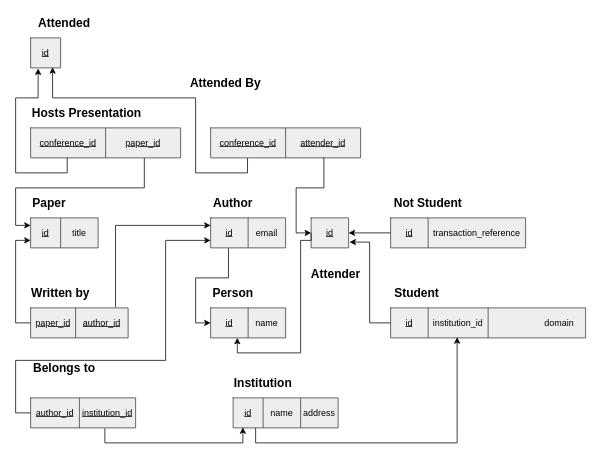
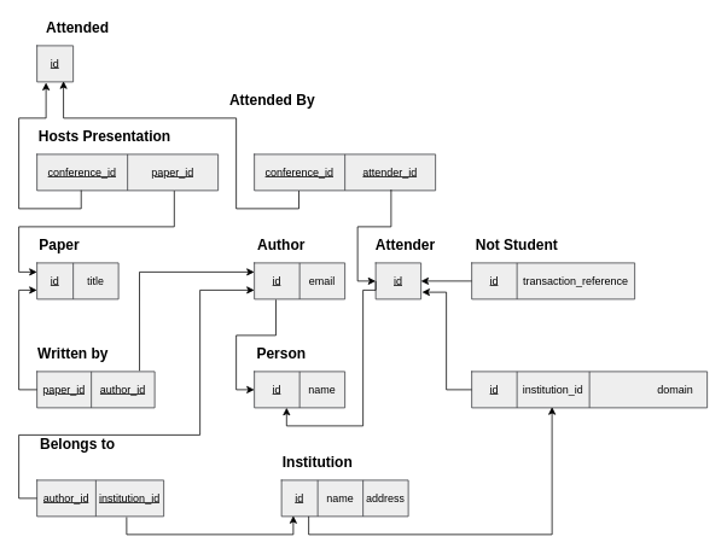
  <mxCell id="0" />
  <mxCell id="1" parent="0" />
  <mxCell id="2" value="" style="shape=table;html=1;whiteSpace=wrap;startSize=0;container=1;collapsible=0;childLayout=tableLayout;fillColor=#eeeeee;strokeColor=#36393d;" parent="1" vertex="1"><mxGeometry x="40" y="50" width="40" height="40" as="geometry" /></mxCell>
  <mxCell id="3" value="" style="shape=partialRectangle;html=1;whiteSpace=wrap;collapsible=0;dropTarget=0;pointerEvents=0;fillColor=none;top=0;left=0;bottom=0;right=0;points=[[0,0.5],[1,0.5]];portConstraint=eastwest;" parent="2" vertex="1"><mxGeometry width="40" height="40" as="geometry" /></mxCell>
  <mxCell id="4" value="&lt;u&gt;id&lt;/u&gt;" style="shape=partialRectangle;html=1;whiteSpace=wrap;connectable=0;fillColor=none;top=0;left=0;bottom=0;right=0;overflow=hidden;" parent="3" vertex="1"><mxGeometry width="40" height="40" as="geometry" /></mxCell>
  <mxCell id="5" value="&lt;span style=&quot;font-size: 16px&quot;&gt;&lt;b&gt;Attended&lt;/b&gt;&lt;/span&gt;" style="text;html=1;strokeColor=none;fillColor=none;align=center;verticalAlign=middle;whiteSpace=wrap;rounded=0;" parent="1" vertex="1"><mxGeometry x="40" y="20" width="90" height="20" as="geometry" /></mxCell>
  <mxCell id="6" value="" style="shape=table;html=1;whiteSpace=wrap;startSize=0;container=1;collapsible=0;childLayout=tableLayout;fillColor=#eeeeee;strokeColor=#36393d;" vertex="1" parent="1"><mxGeometry x="280" y="170" width="200" height="40" as="geometry" /></mxCell>
  <mxCell id="7" value="" style="shape=partialRectangle;html=1;whiteSpace=wrap;collapsible=0;dropTarget=0;pointerEvents=0;fillColor=none;top=0;left=0;bottom=0;right=0;points=[[0,0.5],[1,0.5]];portConstraint=eastwest;" vertex="1" parent="6"><mxGeometry width="200" height="40" as="geometry" /></mxCell>
  <mxCell id="8" value="&lt;u&gt;conference_id&lt;/u&gt;" style="shape=partialRectangle;html=1;whiteSpace=wrap;connectable=0;fillColor=none;top=0;left=0;bottom=0;right=0;overflow=hidden;" vertex="1" parent="7"><mxGeometry width="100" height="40" as="geometry" /></mxCell>
  <mxCell id="9" value="attender_id" style="shape=partialRectangle;html=1;whiteSpace=wrap;connectable=0;fillColor=none;top=0;left=0;bottom=0;right=0;overflow=hidden;fontStyle=4" vertex="1" parent="7"><mxGeometry x="100" width="100" height="40" as="geometry" /></mxCell>
  <mxCell id="10" value="&lt;span style=&quot;font-size: 16px&quot;&gt;&lt;b&gt;Attended By&lt;/b&gt;&lt;/span&gt;" style="text;html=1;strokeColor=none;fillColor=none;align=center;verticalAlign=middle;whiteSpace=wrap;rounded=0;" vertex="1" parent="1"><mxGeometry x="250" y="100" width="100" height="20" as="geometry" /></mxCell>
  <mxCell id="11" value="" style="shape=table;html=1;whiteSpace=wrap;startSize=0;container=1;collapsible=0;childLayout=tableLayout;fillColor=#eeeeee;strokeColor=#36393d;" vertex="1" parent="1"><mxGeometry x="40" y="170" width="200" height="40" as="geometry" /></mxCell>
  <mxCell id="12" value="" style="shape=partialRectangle;html=1;whiteSpace=wrap;collapsible=0;dropTarget=0;pointerEvents=0;fillColor=none;top=0;left=0;bottom=0;right=0;points=[[0,0.5],[1,0.5]];portConstraint=eastwest;" vertex="1" parent="11"><mxGeometry width="200" height="40" as="geometry" /></mxCell>
  <mxCell id="13" value="&lt;u&gt;conference_id&lt;/u&gt;" style="shape=partialRectangle;html=1;whiteSpace=wrap;connectable=0;fillColor=none;top=0;left=0;bottom=0;right=0;overflow=hidden;" vertex="1" parent="12"><mxGeometry width="100" height="40" as="geometry" /></mxCell>
  <mxCell id="14" value="paper_id" style="shape=partialRectangle;html=1;whiteSpace=wrap;connectable=0;fillColor=none;top=0;left=0;bottom=0;right=0;overflow=hidden;fontStyle=4" vertex="1" parent="12"><mxGeometry x="100" width="100" height="40" as="geometry" /></mxCell>
  <mxCell id="15" value="&lt;span style=&quot;font-size: 16px&quot;&gt;&lt;b&gt;Hosts Presentation&lt;/b&gt;&lt;/span&gt;" style="text;html=1;strokeColor=none;fillColor=none;align=center;verticalAlign=middle;whiteSpace=wrap;rounded=0;" vertex="1" parent="1"><mxGeometry x="40" y="140" width="150" height="20" as="geometry" /></mxCell>
  <mxCell id="16" value="" style="shape=table;html=1;whiteSpace=wrap;startSize=0;container=1;collapsible=0;childLayout=tableLayout;fillColor=#eeeeee;strokeColor=#36393d;" vertex="1" parent="1"><mxGeometry x="40" y="290" width="90" height="40" as="geometry" /></mxCell>
  <mxCell id="17" value="" style="shape=partialRectangle;html=1;whiteSpace=wrap;collapsible=0;dropTarget=0;pointerEvents=0;fillColor=none;top=0;left=0;bottom=0;right=0;points=[[0,0.5],[1,0.5]];portConstraint=eastwest;" vertex="1" parent="16"><mxGeometry width="90" height="40" as="geometry" /></mxCell>
  <mxCell id="18" value="&lt;u&gt;id&lt;/u&gt;" style="shape=partialRectangle;html=1;whiteSpace=wrap;connectable=0;fillColor=none;top=0;left=0;bottom=0;right=0;overflow=hidden;" vertex="1" parent="17"><mxGeometry width="40" height="40" as="geometry" /></mxCell>
  <mxCell id="19" value="title" style="shape=partialRectangle;html=1;whiteSpace=wrap;connectable=0;fillColor=none;top=0;left=0;bottom=0;right=0;overflow=hidden;fontStyle=0" vertex="1" parent="17"><mxGeometry x="40" width="50" height="40" as="geometry" /></mxCell>
  <mxCell id="20" value="&lt;span style=&quot;font-size: 16px&quot;&gt;&lt;b&gt;Paper&lt;/b&gt;&lt;/span&gt;" style="text;html=1;strokeColor=none;fillColor=none;align=center;verticalAlign=middle;whiteSpace=wrap;rounded=0;" vertex="1" parent="1"><mxGeometry x="40" y="260" width="50" height="20" as="geometry" /></mxCell>
  <mxCell id="21" value="" style="shape=table;html=1;whiteSpace=wrap;startSize=0;container=1;collapsible=0;childLayout=tableLayout;fillColor=#eeeeee;strokeColor=#36393d;" vertex="1" parent="1"><mxGeometry x="280" y="290" width="100" height="40" as="geometry" /></mxCell>
  <mxCell id="22" value="" style="shape=partialRectangle;html=1;whiteSpace=wrap;collapsible=0;dropTarget=0;pointerEvents=0;fillColor=none;top=0;left=0;bottom=0;right=0;points=[[0,0.5],[1,0.5]];portConstraint=eastwest;" vertex="1" parent="21"><mxGeometry width="100" height="40" as="geometry" /></mxCell>
  <mxCell id="23" value="&lt;u&gt;id&lt;/u&gt;" style="shape=partialRectangle;html=1;whiteSpace=wrap;connectable=0;fillColor=none;top=0;left=0;bottom=0;right=0;overflow=hidden;" vertex="1" parent="22"><mxGeometry width="50" height="40" as="geometry" /></mxCell>
  <mxCell id="24" value="email" style="shape=partialRectangle;html=1;whiteSpace=wrap;connectable=0;fillColor=none;top=0;left=0;bottom=0;right=0;overflow=hidden;" vertex="1" parent="22"><mxGeometry x="50" width="50" height="40" as="geometry" /></mxCell>
  <mxCell id="25" value="&lt;span style=&quot;font-size: 16px&quot;&gt;&lt;b&gt;Author&lt;/b&gt;&lt;/span&gt;" style="text;html=1;strokeColor=none;fillColor=none;align=center;verticalAlign=middle;whiteSpace=wrap;rounded=0;" vertex="1" parent="1"><mxGeometry x="280" y="260" width="60" height="20" as="geometry" /></mxCell>
  <mxCell id="26" value="" style="shape=table;html=1;whiteSpace=wrap;startSize=0;container=1;collapsible=0;childLayout=tableLayout;fillColor=#eeeeee;strokeColor=#36393d;" vertex="1" parent="1"><mxGeometry x="40" y="410" width="130" height="40" as="geometry" /></mxCell>
  <mxCell id="27" value="" style="shape=partialRectangle;html=1;whiteSpace=wrap;collapsible=0;dropTarget=0;pointerEvents=0;fillColor=none;top=0;left=0;bottom=0;right=0;points=[[0,0.5],[1,0.5]];portConstraint=eastwest;" vertex="1" parent="26"><mxGeometry width="130" height="40" as="geometry" /></mxCell>
  <mxCell id="28" value="&lt;u&gt;paper_id&lt;/u&gt;" style="shape=partialRectangle;html=1;whiteSpace=wrap;connectable=0;fillColor=none;top=0;left=0;bottom=0;right=0;overflow=hidden;" vertex="1" parent="27"><mxGeometry width="60" height="40" as="geometry" /></mxCell>
  <mxCell id="29" value="&lt;u&gt;author_id&lt;/u&gt;" style="shape=partialRectangle;html=1;whiteSpace=wrap;connectable=0;fillColor=none;top=0;left=0;bottom=0;right=0;overflow=hidden;fontStyle=0" vertex="1" parent="27"><mxGeometry x="60" width="70" height="40" as="geometry" /></mxCell>
  <mxCell id="30" value="&lt;span style=&quot;font-size: 16px&quot;&gt;&lt;b&gt;Written by&lt;/b&gt;&lt;/span&gt;" style="text;html=1;strokeColor=none;fillColor=none;align=center;verticalAlign=middle;whiteSpace=wrap;rounded=0;" vertex="1" parent="1"><mxGeometry x="40" y="380" width="80" height="20" as="geometry" /></mxCell>
  <mxCell id="31" value="" style="shape=table;html=1;whiteSpace=wrap;startSize=0;container=1;collapsible=0;childLayout=tableLayout;fillColor=#eeeeee;strokeColor=#36393d;" vertex="1" parent="1"><mxGeometry x="414" y="290" width="50" height="40" as="geometry" /></mxCell>
  <mxCell id="32" value="" style="shape=partialRectangle;html=1;whiteSpace=wrap;collapsible=0;dropTarget=0;pointerEvents=0;fillColor=none;top=0;left=0;bottom=0;right=0;points=[[0,0.5],[1,0.5]];portConstraint=eastwest;" vertex="1" parent="31"><mxGeometry width="50" height="40" as="geometry" /></mxCell>
  <mxCell id="33" value="&lt;u&gt;id&lt;/u&gt;" style="shape=partialRectangle;html=1;whiteSpace=wrap;connectable=0;fillColor=none;top=0;left=0;bottom=0;right=0;overflow=hidden;" vertex="1" parent="32"><mxGeometry width="50" height="40" as="geometry" /></mxCell>
- <mxCell id="34" value="&lt;span style=&quot;font-size: 16px&quot;&gt;&lt;b&gt;Attender&lt;/b&gt;&lt;/span&gt;" style="text;html=1;strokeColor=none;fillColor=none;align=center;verticalAlign=middle;whiteSpace=wrap;rounded=0;" vertex="1" parent="1"><mxGeometry x="414" y="355" width="66" height="20" as="geometry" /></mxCell>
+ <mxCell id="34" value="&lt;span style=&quot;font-size: 16px&quot;&gt;&lt;b&gt;Attender&lt;/b&gt;&lt;/span&gt;" style="text;html=1;strokeColor=none;fillColor=none;align=center;verticalAlign=middle;whiteSpace=wrap;rounded=0;" vertex="1" parent="1"><mxGeometry x="414" y="260" width="66" height="20" as="geometry" /></mxCell>
  <mxCell id="35" value="" style="shape=table;html=1;whiteSpace=wrap;startSize=0;container=1;collapsible=0;childLayout=tableLayout;fillColor=#eeeeee;strokeColor=#36393d;" vertex="1" parent="1"><mxGeometry x="280" y="410" width="100" height="40" as="geometry" /></mxCell>
  <mxCell id="36" value="" style="shape=partialRectangle;html=1;whiteSpace=wrap;collapsible=0;dropTarget=0;pointerEvents=0;fillColor=none;top=0;left=0;bottom=0;right=0;points=[[0,0.5],[1,0.5]];portConstraint=eastwest;" vertex="1" parent="35"><mxGeometry width="100" height="40" as="geometry" /></mxCell>
  <mxCell id="37" value="&lt;u&gt;id&lt;/u&gt;" style="shape=partialRectangle;html=1;whiteSpace=wrap;connectable=0;fillColor=none;top=0;left=0;bottom=0;right=0;overflow=hidden;" vertex="1" parent="36"><mxGeometry width="50" height="40" as="geometry" /></mxCell>
  <mxCell id="38" value="name" style="shape=partialRectangle;html=1;whiteSpace=wrap;connectable=0;fillColor=none;top=0;left=0;bottom=0;right=0;overflow=hidden;" vertex="1" parent="36"><mxGeometry x="50" width="50" height="40" as="geometry" /></mxCell>
  <mxCell id="39" value="&lt;span style=&quot;font-size: 16px&quot;&gt;&lt;b&gt;Person&lt;/b&gt;&lt;/span&gt;" style="text;html=1;strokeColor=none;fillColor=none;align=center;verticalAlign=middle;whiteSpace=wrap;rounded=0;" vertex="1" parent="1"><mxGeometry x="280" y="380" width="60" height="20" as="geometry" /></mxCell>
  <mxCell id="40" value="" style="shape=table;html=1;whiteSpace=wrap;startSize=0;container=1;collapsible=0;childLayout=tableLayout;fillColor=#eeeeee;strokeColor=#36393d;" vertex="1" parent="1"><mxGeometry x="40" y="530" width="140" height="40" as="geometry" /></mxCell>
  <mxCell id="41" value="" style="shape=partialRectangle;html=1;whiteSpace=wrap;collapsible=0;dropTarget=0;pointerEvents=0;fillColor=none;top=0;left=0;bottom=0;right=0;points=[[0,0.5],[1,0.5]];portConstraint=eastwest;" vertex="1" parent="40"><mxGeometry width="140" height="40" as="geometry" /></mxCell>
  <mxCell id="42" value="&lt;u&gt;author_id&lt;/u&gt;" style="shape=partialRectangle;html=1;whiteSpace=wrap;connectable=0;fillColor=none;top=0;left=0;bottom=0;right=0;overflow=hidden;" vertex="1" parent="41"><mxGeometry width="65" height="40" as="geometry" /></mxCell>
  <mxCell id="43" value="&lt;u&gt;institution_id&lt;/u&gt;" style="shape=partialRectangle;html=1;whiteSpace=wrap;connectable=0;fillColor=none;top=0;left=0;bottom=0;right=0;overflow=hidden;fontStyle=0" vertex="1" parent="41"><mxGeometry x="65" width="75" height="40" as="geometry" /></mxCell>
  <mxCell id="44" value="&lt;span style=&quot;font-size: 16px&quot;&gt;&lt;b&gt;Belongs to&lt;/b&gt;&lt;/span&gt;" style="text;html=1;strokeColor=none;fillColor=none;align=center;verticalAlign=middle;whiteSpace=wrap;rounded=0;" vertex="1" parent="1"><mxGeometry x="40" y="480" width="90" height="20" as="geometry" /></mxCell>
  <mxCell id="45" value="" style="shape=table;html=1;whiteSpace=wrap;startSize=0;container=1;collapsible=0;childLayout=tableLayout;fillColor=#eeeeee;strokeColor=#36393d;" vertex="1" parent="1"><mxGeometry x="310" y="530" width="140" height="40" as="geometry" /></mxCell>
  <mxCell id="46" value="" style="shape=partialRectangle;html=1;whiteSpace=wrap;collapsible=0;dropTarget=0;pointerEvents=0;fillColor=none;top=0;left=0;bottom=0;right=0;points=[[0,0.5],[1,0.5]];portConstraint=eastwest;" vertex="1" parent="45"><mxGeometry width="140" height="40" as="geometry" /></mxCell>
  <mxCell id="47" value="&lt;u&gt;id&lt;/u&gt;" style="shape=partialRectangle;html=1;whiteSpace=wrap;connectable=0;fillColor=none;top=0;left=0;bottom=0;right=0;overflow=hidden;" vertex="1" parent="46"><mxGeometry width="40" height="40" as="geometry" /></mxCell>
  <mxCell id="48" value="name" style="shape=partialRectangle;html=1;whiteSpace=wrap;connectable=0;fillColor=none;top=0;left=0;bottom=0;right=0;overflow=hidden;fontStyle=0" vertex="1" parent="46"><mxGeometry x="40" width="50" height="40" as="geometry" /></mxCell>
  <mxCell id="49" value="address" style="shape=partialRectangle;html=1;whiteSpace=wrap;connectable=0;fillColor=none;top=0;left=0;bottom=0;right=0;overflow=hidden;fontStyle=0" vertex="1" parent="46"><mxGeometry x="90" width="50" height="40" as="geometry" /></mxCell>
  <mxCell id="50" value="&lt;span style=&quot;font-size: 16px&quot;&gt;&lt;b&gt;Institution&lt;/b&gt;&lt;/span&gt;" style="text;html=1;strokeColor=none;fillColor=none;align=center;verticalAlign=middle;whiteSpace=wrap;rounded=0;" vertex="1" parent="1"><mxGeometry x="310" y="500" width="80" height="20" as="geometry" /></mxCell>
  <mxCell id="51" value="" style="shape=table;html=1;whiteSpace=wrap;startSize=0;container=1;collapsible=0;childLayout=tableLayout;fillColor=#eeeeee;strokeColor=#36393d;" vertex="1" parent="1"><mxGeometry x="520" y="290" width="180" height="40" as="geometry" /></mxCell>
  <mxCell id="52" value="" style="shape=partialRectangle;html=1;whiteSpace=wrap;collapsible=0;dropTarget=0;pointerEvents=0;fillColor=none;top=0;left=0;bottom=0;right=0;points=[[0,0.5],[1,0.5]];portConstraint=eastwest;" vertex="1" parent="51"><mxGeometry width="180" height="40" as="geometry" /></mxCell>
  <mxCell id="53" value="&lt;u&gt;id&lt;/u&gt;" style="shape=partialRectangle;html=1;whiteSpace=wrap;connectable=0;fillColor=none;top=0;left=0;bottom=0;right=0;overflow=hidden;" vertex="1" parent="52"><mxGeometry width="50" height="40" as="geometry" /></mxCell>
  <mxCell id="54" value="transaction_reference" style="shape=partialRectangle;html=1;whiteSpace=wrap;connectable=0;fillColor=none;top=0;left=0;bottom=0;right=0;overflow=hidden;" vertex="1" parent="52"><mxGeometry x="50" width="130" height="40" as="geometry" /></mxCell>
  <mxCell id="55" value="&lt;span style=&quot;font-size: 16px&quot;&gt;&lt;b&gt;Not Student&lt;/b&gt;&lt;/span&gt;" style="text;html=1;strokeColor=none;fillColor=none;align=center;verticalAlign=middle;whiteSpace=wrap;rounded=0;" vertex="1" parent="1"><mxGeometry x="520" y="260" width="100" height="20" as="geometry" /></mxCell>
  <mxCell id="56" value="" style="shape=table;html=1;whiteSpace=wrap;startSize=0;container=1;collapsible=0;childLayout=tableLayout;fillColor=#eeeeee;strokeColor=#36393d;" vertex="1" parent="1"><mxGeometry x="520" y="410" width="260" height="40" as="geometry" /></mxCell>
  <mxCell id="57" value="" style="shape=partialRectangle;html=1;whiteSpace=wrap;collapsible=0;dropTarget=0;pointerEvents=0;fillColor=none;top=0;left=0;bottom=0;right=0;points=[[0,0.5],[1,0.5]];portConstraint=eastwest;" vertex="1" parent="56"><mxGeometry width="260" height="40" as="geometry" /></mxCell>
  <mxCell id="58" value="&lt;u&gt;id&lt;/u&gt;" style="shape=partialRectangle;html=1;whiteSpace=wrap;connectable=0;fillColor=none;top=0;left=0;bottom=0;right=0;overflow=hidden;" vertex="1" parent="57"><mxGeometry width="50" height="40" as="geometry" /></mxCell>
  <mxCell id="59" value="institution_id" style="shape=partialRectangle;html=1;whiteSpace=wrap;connectable=0;fillColor=none;top=0;left=0;bottom=0;right=0;overflow=hidden;" vertex="1" parent="57"><mxGeometry x="50" width="80" height="40" as="geometry" /></mxCell>
  <mxCell id="60" value="domain" style="shape=partialRectangle;html=1;whiteSpace=wrap;connectable=0;fillColor=none;top=0;left=0;bottom=0;right=0;overflow=hidden;" vertex="1" parent="57"><mxGeometry x="190" width="70" height="40" as="geometry" /></mxCell>
- <mxCell id="61" value="&lt;span style=&quot;font-size: 16px&quot;&gt;&lt;b&gt;Student&lt;/b&gt;&lt;/span&gt;" style="text;html=1;strokeColor=none;fillColor=none;align=center;verticalAlign=middle;whiteSpace=wrap;rounded=0;" vertex="1" parent="1"><mxGeometry x="520" y="380" width="70" height="20" as="geometry" /></mxCell>
  <mxCell id="62" style="edgeStyle=orthogonalEdgeStyle;rounded=0;orthogonalLoop=1;jettySize=auto;html=1;entryX=0.341;entryY=0.98;entryDx=0;entryDy=0;entryPerimeter=0;" edge="1" parent="1" target="57"><mxGeometry relative="1" as="geometry"><mxPoint x="340" y="570" as="sourcePoint" /><Array as="points"><mxPoint x="340" y="570" /><mxPoint x="340" y="590" /><mxPoint x="609" y="590" /></Array></mxGeometry></mxCell>
  <mxCell id="63" style="edgeStyle=orthogonalEdgeStyle;rounded=0;orthogonalLoop=1;jettySize=auto;html=1;exitX=0;exitY=0.5;exitDx=0;exitDy=0;entryX=1;entryY=0.5;entryDx=0;entryDy=0;" edge="1" parent="1" source="52" target="32"><mxGeometry relative="1" as="geometry" /></mxCell>
  <mxCell id="64" style="edgeStyle=orthogonalEdgeStyle;rounded=0;orthogonalLoop=1;jettySize=auto;html=1;exitX=0;exitY=0.5;exitDx=0;exitDy=0;entryX=1.024;entryY=0.808;entryDx=0;entryDy=0;entryPerimeter=0;" edge="1" parent="1" source="57" target="32"><mxGeometry relative="1" as="geometry" /></mxCell>
  <mxCell id="65" style="edgeStyle=orthogonalEdgeStyle;rounded=0;orthogonalLoop=1;jettySize=auto;html=1;exitX=0;exitY=0.5;exitDx=0;exitDy=0;entryX=0.356;entryY=0.997;entryDx=0;entryDy=0;entryPerimeter=0;" edge="1" parent="1" source="32" target="36"><mxGeometry relative="1" as="geometry"><Array as="points"><mxPoint x="414" y="320" /><mxPoint x="400" y="320" /><mxPoint x="400" y="470" /><mxPoint x="316" y="470" /></Array></mxGeometry></mxCell>
  <mxCell id="66" style="edgeStyle=orthogonalEdgeStyle;rounded=0;orthogonalLoop=1;jettySize=auto;html=1;exitX=0.238;exitY=1.015;exitDx=0;exitDy=0;entryX=0;entryY=0.5;entryDx=0;entryDy=0;exitPerimeter=0;" edge="1" parent="1" source="22" target="36"><mxGeometry relative="1" as="geometry" /></mxCell>
  <mxCell id="67" style="edgeStyle=orthogonalEdgeStyle;rounded=0;orthogonalLoop=1;jettySize=auto;html=1;exitX=0.755;exitY=0.975;exitDx=0;exitDy=0;entryX=0;entryY=0.5;entryDx=0;entryDy=0;exitPerimeter=0;" edge="1" parent="1" source="7" target="32"><mxGeometry relative="1" as="geometry"><Array as="points"><mxPoint x="431" y="250" /><mxPoint x="394" y="250" /><mxPoint x="394" y="310" /></Array></mxGeometry></mxCell>
  <mxCell id="68" style="edgeStyle=orthogonalEdgeStyle;rounded=0;orthogonalLoop=1;jettySize=auto;html=1;exitX=0.246;exitY=1.007;exitDx=0;exitDy=0;entryX=0.732;entryY=0.979;entryDx=0;entryDy=0;entryPerimeter=0;exitPerimeter=0;" edge="1" parent="1" source="7" target="3"><mxGeometry relative="1" as="geometry"><Array as="points"><mxPoint x="329" y="230" /><mxPoint x="260" y="230" /><mxPoint x="260" y="130" /><mxPoint x="69" y="130" /></Array></mxGeometry></mxCell>
  <mxCell id="69" style="edgeStyle=orthogonalEdgeStyle;rounded=0;orthogonalLoop=1;jettySize=auto;html=1;exitX=0.244;exitY=0.993;exitDx=0;exitDy=0;entryX=0.25;entryY=1.021;entryDx=0;entryDy=0;entryPerimeter=0;exitPerimeter=0;" edge="1" parent="1" source="12" target="3"><mxGeometry relative="1" as="geometry" /></mxCell>
  <mxCell id="70" style="edgeStyle=orthogonalEdgeStyle;rounded=0;orthogonalLoop=1;jettySize=auto;html=1;exitX=0.758;exitY=1.007;exitDx=0;exitDy=0;exitPerimeter=0;" edge="1" parent="1" source="12"><mxGeometry relative="1" as="geometry"><mxPoint x="40" y="300" as="targetPoint" /><Array as="points"><mxPoint x="192" y="250" /><mxPoint x="20" y="250" /><mxPoint x="20" y="300" /><mxPoint x="40" y="300" /></Array></mxGeometry></mxCell>
  <mxCell id="71" style="edgeStyle=orthogonalEdgeStyle;rounded=0;orthogonalLoop=1;jettySize=auto;html=1;exitX=0;exitY=0.5;exitDx=0;exitDy=0;" edge="1" parent="1" source="27"><mxGeometry relative="1" as="geometry"><mxPoint x="40" y="320" as="targetPoint" /><Array as="points"><mxPoint x="20" y="430" /><mxPoint x="20" y="320" /><mxPoint x="40" y="320" /></Array></mxGeometry></mxCell>
  <mxCell id="72" style="edgeStyle=orthogonalEdgeStyle;rounded=0;orthogonalLoop=1;jettySize=auto;html=1;exitX=0.871;exitY=-0.021;exitDx=0;exitDy=0;exitPerimeter=0;" edge="1" parent="1" source="27"><mxGeometry relative="1" as="geometry"><mxPoint x="280" y="300" as="targetPoint" /><Array as="points"><mxPoint x="153" y="300" /><mxPoint x="280" y="300" /></Array></mxGeometry></mxCell>
  <mxCell id="73" style="edgeStyle=orthogonalEdgeStyle;rounded=0;orthogonalLoop=1;jettySize=auto;html=1;exitX=0;exitY=0.5;exitDx=0;exitDy=0;" edge="1" parent="1" source="41"><mxGeometry relative="1" as="geometry"><mxPoint x="280" y="320" as="targetPoint" /><Array as="points"><mxPoint x="20" y="550" /><mxPoint x="20" y="480" /><mxPoint x="220" y="480" /><mxPoint x="220" y="320" /><mxPoint x="280" y="320" /></Array></mxGeometry></mxCell>
  <mxCell id="74" style="edgeStyle=orthogonalEdgeStyle;rounded=0;orthogonalLoop=1;jettySize=auto;html=1;entryX=0.093;entryY=0.982;entryDx=0;entryDy=0;entryPerimeter=0;exitX=0.707;exitY=1.021;exitDx=0;exitDy=0;exitPerimeter=0;" edge="1" parent="1" source="41" target="46"><mxGeometry relative="1" as="geometry"><mxPoint x="323" y="571" as="targetPoint" /><Array as="points"><mxPoint x="139" y="590" /><mxPoint x="323" y="590" /></Array></mxGeometry></mxCell>
